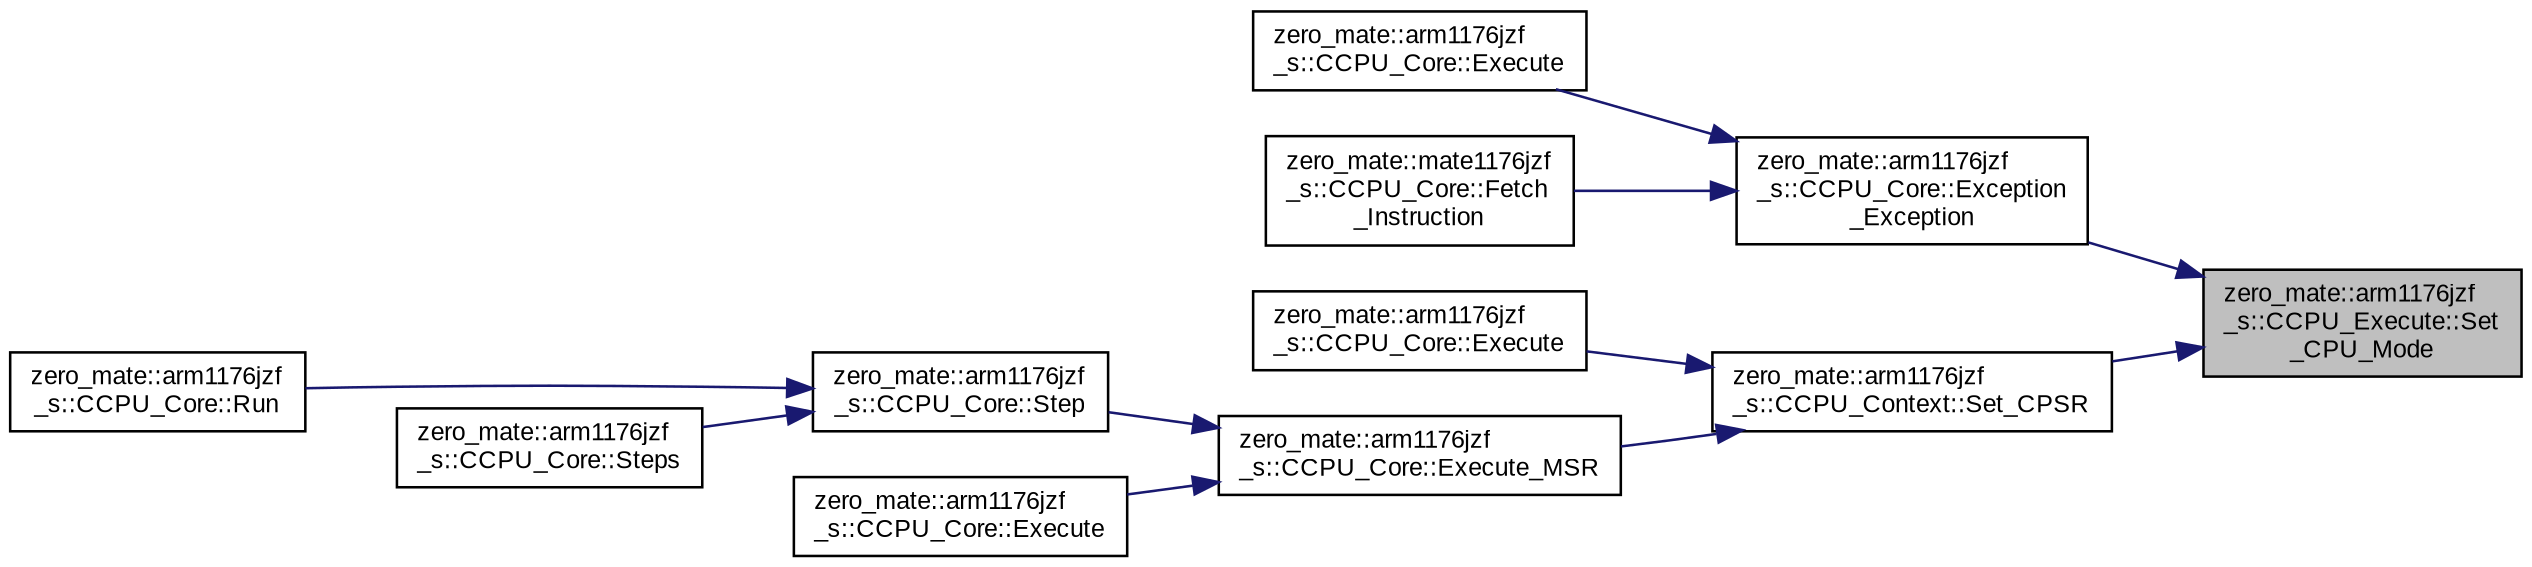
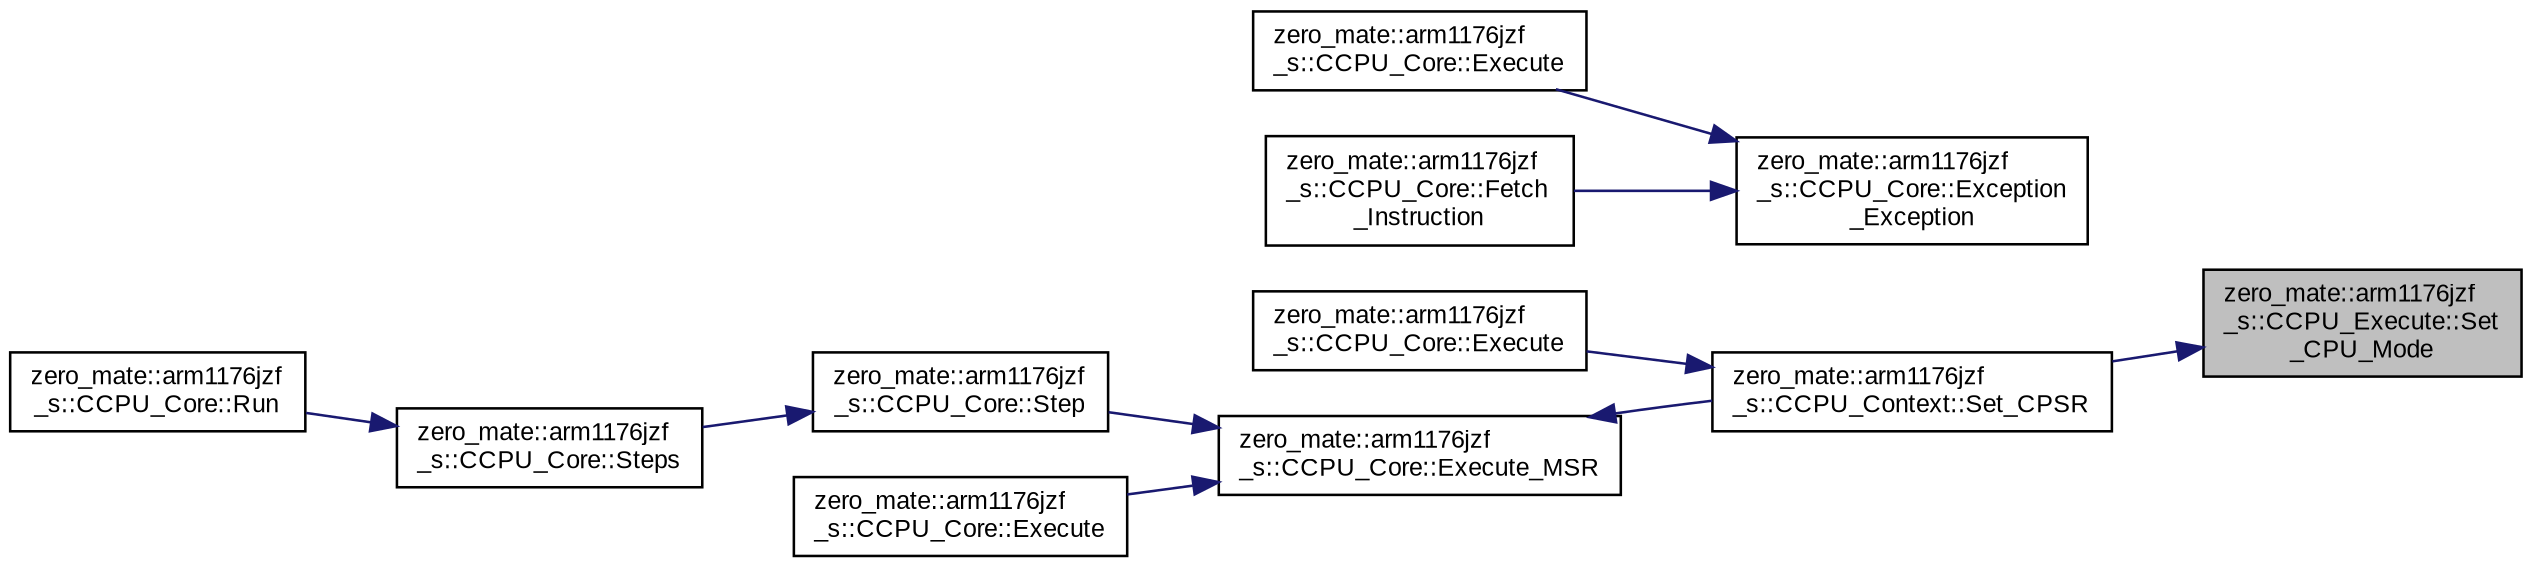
  digraph {
    fontname="Liberation Sans"
    rankdir=RL
    node [color=black fontname="Liberation Sans" fontsize=10 shape=record]
    edge [color=midnightblue dir=back fontname="Liberation Sans" fontsize=10 labelfontname=Helvetica labelfontsize=10 style=solid]
    n1 [fillcolor=grey75 fontcolor=black height=0.2 label="zero_mate::arm1176jzf\l_s::CCPU_Execute::Set\l_CPU_Mode" style=filled width=0.4]
    n2 [height=0.2 label="zero_mate::arm1176jzf\l_s::CCPU_Core::Exception\l_Exception" width=0.4]
    n3 [height=0.2 label="zero_mate::arm1176jzf\l_s::CCPU_Context::Set_CPSR" width=0.4]
    n4 [height=0.2 label="zero_mate::arm1176jzf\l_s::CCPU_Core::Execute" width=0.4]
-   n5 [height=0.2 label="zero_mate::mate1176jzf\l_s::CCPU_Core::Fetch\l_Instruction" width=0.4]
+   n5 [height=0.2 label="zero_mate::arm1176jzf\l_s::CCPU_Core::Fetch\l_Instruction" width=0.4]
    n6 [height=0.2 label="zero_mate::arm1176jzf\l_s::CCPU_Core::Execute" width=0.4]
    n7 [height=0.2 label="zero_mate::arm1176jzf\l_s::CCPU_Core::Execute_MSR" width=0.4]
    n8 [height=0.2 label="zero_mate::arm1176jzf\l_s::CCPU_Core::Step" width=0.4]
    n9 [height=0.2 label="zero_mate::arm1176jzf\l_s::CCPU_Core::Run" width=0.4]
    n10 [height=0.2 label="zero_mate::arm1176jzf\l_s::CCPU_Core::Steps" width=0.4]
    n11 [height=0.2 label="zero_mate::arm1176jzf\l_s::CCPU_Core::Execute" width=0.4]
-   n1 -> n2
    n1 -> n3
    n2 -> n4
    n2 -> n5
    n3 -> n6
-   n3 -> n7
+   n7 -> n3
    n7 -> n8
    n7 -> n11
-   n8 -> n9
+   n10 -> n9
    n8 -> n10
  }
